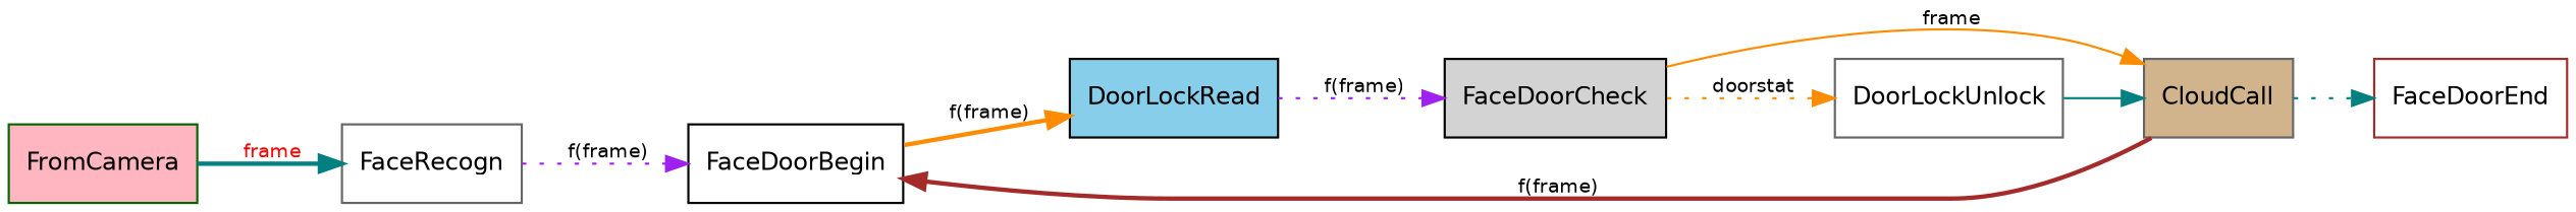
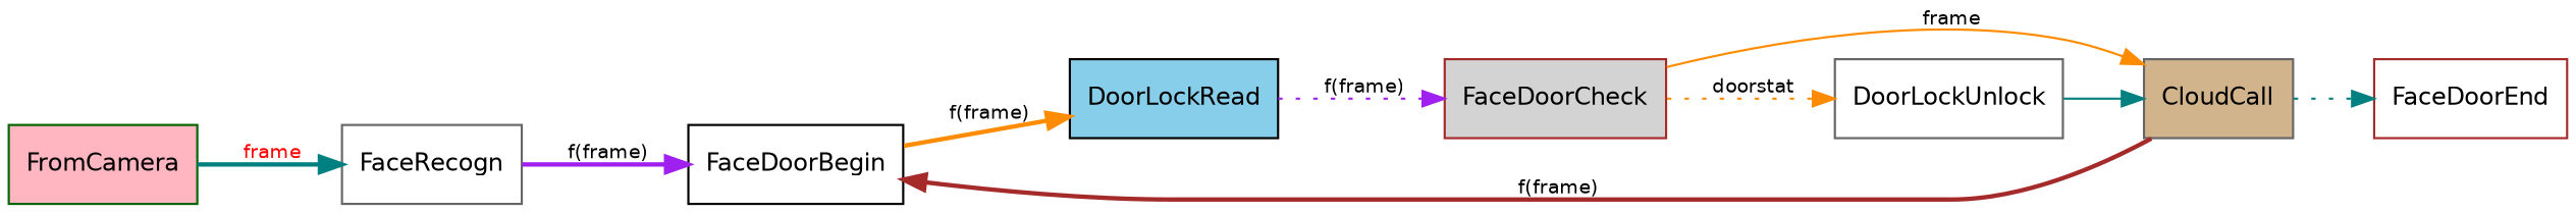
  digraph {
    fontname=helvetica
    rankdir=LR
    node [color=gray40 fillcolor=white fontname=helvetica fontsize=11 shape=box style=filled]
    edge [color=teal fontname=helvetica fontsize=9 style=bold]
    n1 [color=darkgreen fillcolor=lightpink label=FromCamera]
    n2 [label=FaceRecogn]
    n3 [color=black label=FaceDoorBegin]
    n4 [color=black fillcolor=skyblue label=DoorLockRead]
-   n5 [color=black fillcolor=lightgrey label=FaceDoorCheck]
+   n5 [color=brown fillcolor=lightgrey label=FaceDoorCheck]
    n6 [fillcolor=tan label=CloudCall]
    n7 [color=brown label=FaceDoorEnd]
    n8 [label=DoorLockUnlock]
    n1 -> n2 [fontcolor=red label=" frame"]
-   n2 -> n3 [color=purple label=" f(frame)" style=dotted]
+   n2 -> n3 [color=purple label=" f(frame)"]
    n3 -> n4 [color=darkorange label=" f(frame)"]
    n4 -> n5 [color=purple label=" f(frame)" style=dotted]
    n5 -> n6 [color=darkorange label=" frame" style=solid]
    n5 -> n8 [color=darkorange label=" doorstat" style=dotted]
    n6 -> n3 [color=brown label=" f(frame)"]
    n6 -> n7 [style=dotted]
    n8 -> n6 [style=solid]
  }
